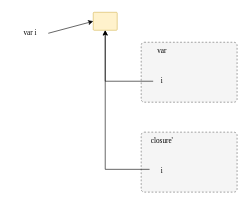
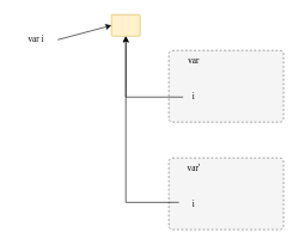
  <mxCell id="0" />
  <mxCell id="1" parent="0" />
  <mxCell id="2" value="" style="rounded=1;whiteSpace=wrap;html=1;arcSize=5;fontFamily=SF Mono;fillColor=#fff2cc;strokeColor=#d6b656;" parent="1" vertex="1"><mxGeometry x="155" y="20" width="40" height="30" as="geometry" /></mxCell>
  <mxCell id="3" value="var i" style="text;html=1;strokeColor=none;fillColor=none;align=center;verticalAlign=middle;whiteSpace=wrap;rounded=0;fontFamily=SF Mono;" parent="1" vertex="1"><mxGeometry x="20" y="40" width="60" height="30" as="geometry" /></mxCell>
  <mxCell id="4" value="" style="endArrow=classic;html=1;rounded=0;exitX=1;exitY=0.5;exitDx=0;exitDy=0;entryX=0;entryY=0.5;entryDx=0;entryDy=0;" parent="1" source="3" target="2" edge="1"><mxGeometry width="50" height="50" relative="1" as="geometry"><mxPoint x="235" y="310" as="sourcePoint" /><mxPoint x="285" y="260" as="targetPoint" /></mxGeometry></mxCell>
  <mxCell id="5" value="" style="rounded=1;whiteSpace=wrap;html=1;arcSize=5;fontFamily=SF Mono;dashed=1;fillColor=#f5f5f5;fontColor=#333333;strokeColor=#666666;" parent="1" vertex="1"><mxGeometry x="235" y="70" width="160" height="100" as="geometry" /></mxCell>
  <mxCell id="6" value="var" style="text;html=1;strokeColor=none;fillColor=none;align=center;verticalAlign=middle;whiteSpace=wrap;rounded=0;fontFamily=SF Mono;" parent="1" vertex="1"><mxGeometry x="235" y="70" width="70" height="30" as="geometry" /></mxCell>
  <mxCell id="7" value="i" style="text;html=1;strokeColor=none;fillColor=none;align=center;verticalAlign=middle;whiteSpace=wrap;rounded=0;fontFamily=SF Mono;" parent="1" vertex="1"><mxGeometry x="255" y="120" width="30" height="30" as="geometry" /></mxCell>
  <mxCell id="8" value="" style="endArrow=classic;html=1;rounded=0;exitX=0;exitY=0.5;exitDx=0;exitDy=0;entryX=0.5;entryY=1;entryDx=0;entryDy=0;" parent="1" source="7" target="2" edge="1"><mxGeometry width="50" height="50" relative="1" as="geometry"><mxPoint x="235" y="300" as="sourcePoint" /><mxPoint x="285" y="250" as="targetPoint" /><Array as="points"><mxPoint x="175" y="135" /></Array></mxGeometry></mxCell>
  <mxCell id="9" value="" style="rounded=1;whiteSpace=wrap;html=1;arcSize=5;fontFamily=SF Mono;dashed=1;fillColor=#f5f5f5;fontColor=#333333;strokeColor=#666666;" parent="1" vertex="1"><mxGeometry x="235" y="220" width="160" height="100" as="geometry" /></mxCell>
- <mxCell id="10" value="closure'" style="text;html=1;strokeColor=none;fillColor=none;align=center;verticalAlign=middle;whiteSpace=wrap;rounded=0;fontFamily=SF Mono;" parent="1" vertex="1"><mxGeometry x="235" y="220" width="70" height="30" as="geometry" /></mxCell>
+ <mxCell id="10" value="var'" style="text;html=1;strokeColor=none;fillColor=none;align=center;verticalAlign=middle;whiteSpace=wrap;rounded=0;fontFamily=SF Mono;" parent="1" vertex="1"><mxGeometry x="235" y="220" width="70" height="30" as="geometry" /></mxCell>
  <mxCell id="11" value="i" style="text;html=1;strokeColor=none;fillColor=none;align=center;verticalAlign=middle;whiteSpace=wrap;rounded=0;fontFamily=SF Mono;" parent="1" vertex="1"><mxGeometry x="255" y="270" width="30" height="30" as="geometry" /></mxCell>
  <mxCell id="12" value="" style="endArrow=classic;html=1;rounded=0;exitX=-0.2;exitY=0.4;exitDx=0;exitDy=0;entryX=0.5;entryY=1;entryDx=0;entryDy=0;exitPerimeter=0;" parent="1" source="11" target="2" edge="1"><mxGeometry width="50" height="50" relative="1" as="geometry"><mxPoint x="265" y="145" as="sourcePoint" /><mxPoint x="175" y="60" as="targetPoint" /><Array as="points"><mxPoint x="175" y="282" /></Array></mxGeometry></mxCell>
